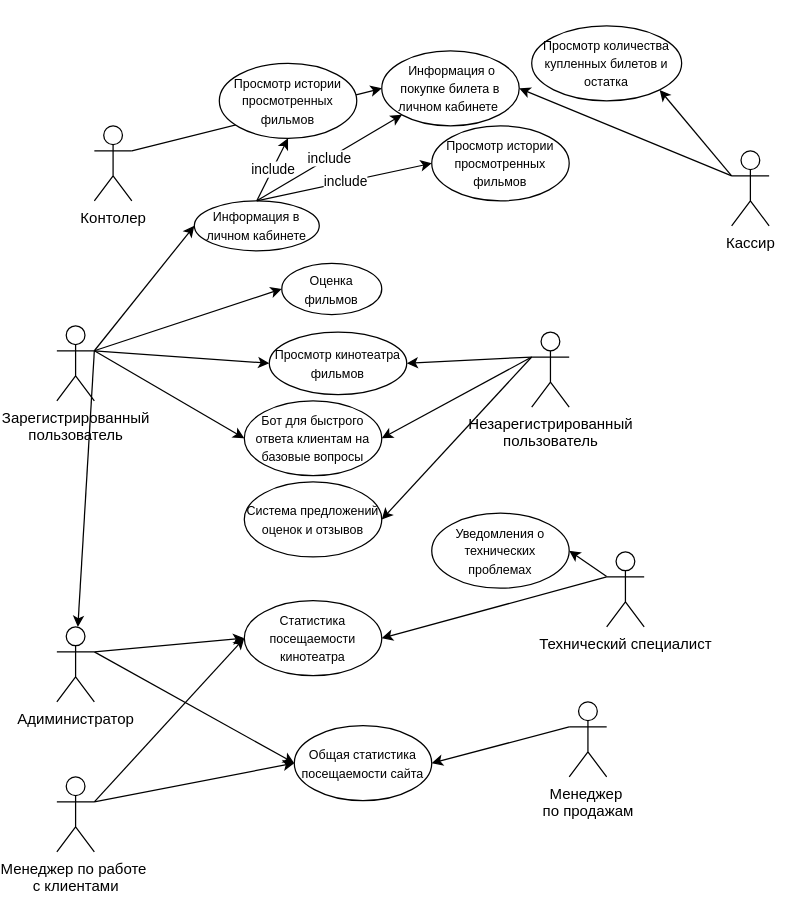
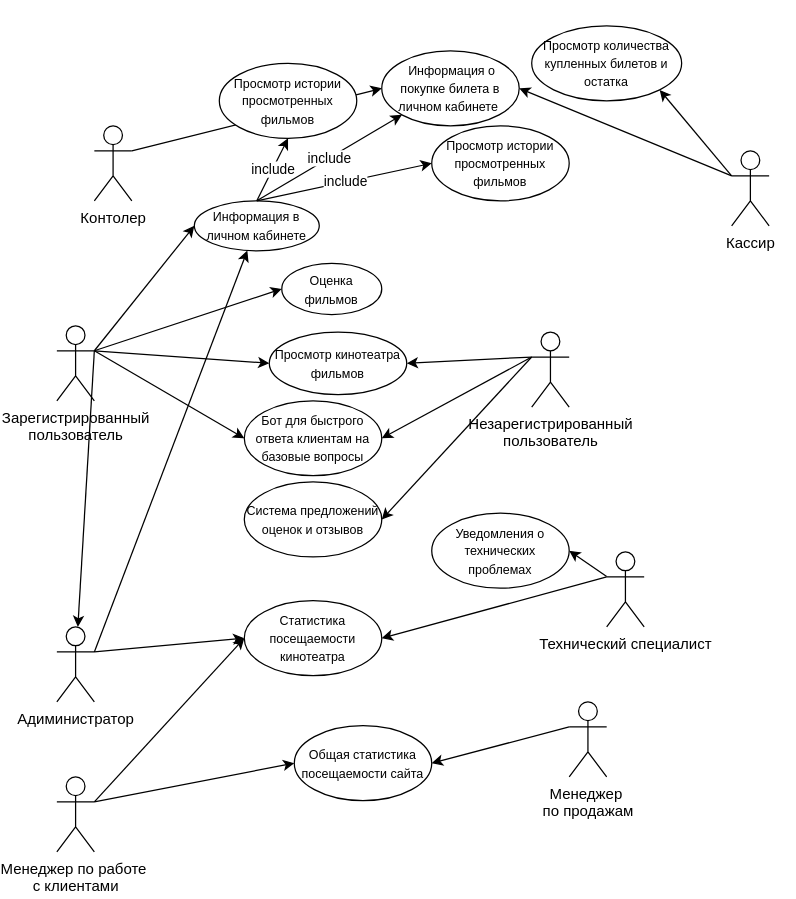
  <mxCell id="0" />
  <mxCell id="1" parent="0" />
  <mxCell id="2" value="" style="endArrow=classic;html=1;rounded=0;entryX=0;entryY=0.5;entryDx=0;entryDy=0;exitX=1;exitY=0.333;exitDx=0;exitDy=0;exitPerimeter=0;" edge="1" parent="1" source="15" target="21"><mxGeometry width="50" height="50" relative="1" as="geometry"><mxPoint x="-40" y="170" as="sourcePoint" /><mxPoint x="10" y="120" as="targetPoint" /></mxGeometry></mxCell>
  <mxCell id="3" value="Зарегистрированный&lt;div&gt;пользователь&lt;/div&gt;" style="shape=umlActor;verticalLabelPosition=bottom;verticalAlign=top;html=1;outlineConnect=0;" parent="1" vertex="1"><mxGeometry x="20" y="260" width="30" height="60" as="geometry" /></mxCell>
  <mxCell id="4" value="Незарегистрированный&lt;div&gt;пользователь&lt;/div&gt;" style="shape=umlActor;verticalLabelPosition=bottom;verticalAlign=top;html=1;outlineConnect=0;" parent="1" vertex="1"><mxGeometry x="400" y="265" width="30" height="60" as="geometry" /></mxCell>
  <mxCell id="5" value="&lt;font style=&quot;font-size: 10px;&quot;&gt;Оценка фильмов&lt;/font&gt;" style="ellipse;whiteSpace=wrap;html=1;" parent="1" vertex="1"><mxGeometry x="200" y="210" width="80" height="41" as="geometry" /></mxCell>
  <mxCell id="6" value="&lt;font style=&quot;font-size: 10px;&quot;&gt;Статистика посещаемости кинотеатра&lt;/font&gt;" style="ellipse;whiteSpace=wrap;html=1;" parent="1" vertex="1"><mxGeometry x="170" y="480" width="110" height="60" as="geometry" /></mxCell>
  <mxCell id="7" value="&lt;font style=&quot;font-size: 10px;&quot;&gt;Просмотр количества купленных билетов и остатка&lt;/font&gt;" style="ellipse;whiteSpace=wrap;html=1;" parent="1" vertex="1"><mxGeometry x="400" y="20" width="120" height="60" as="geometry" /></mxCell>
  <mxCell id="8" value="&lt;font style=&quot;font-size: 10px;&quot;&gt;Система предложений оценок и отзывов&lt;/font&gt;" style="ellipse;whiteSpace=wrap;html=1;" parent="1" vertex="1"><mxGeometry x="170" y="385" width="110" height="60" as="geometry" /></mxCell>
  <mxCell id="9" value="&lt;font style=&quot;font-size: 10px;&quot;&gt;Бот для быстрого ответа клиентам на базовые вопросы&lt;/font&gt;" style="ellipse;whiteSpace=wrap;html=1;" parent="1" vertex="1"><mxGeometry x="170" y="320" width="110" height="60" as="geometry" /></mxCell>
  <mxCell id="10" value="&lt;font style=&quot;font-size: 10px;&quot;&gt;Общая статистика посещаемости сайта&lt;/font&gt;" style="ellipse;whiteSpace=wrap;html=1;" parent="1" vertex="1"><mxGeometry x="210" y="580" width="110" height="60" as="geometry" /></mxCell>
  <mxCell id="11" value="&lt;font style=&quot;font-size: 10px;&quot;&gt;Уведомления о технических проблемах&lt;/font&gt;" style="ellipse;whiteSpace=wrap;html=1;" parent="1" vertex="1"><mxGeometry x="320" y="410" width="110" height="60" as="geometry" /></mxCell>
  <mxCell id="12" value="&lt;font style=&quot;font-size: 10px;&quot;&gt;Просмотр кинотеатра фильмов&lt;/font&gt;" style="ellipse;whiteSpace=wrap;html=1;" parent="1" vertex="1"><mxGeometry x="190" y="265" width="110" height="50" as="geometry" /></mxCell>
  <mxCell id="13" value="Адиминистратор" style="shape=umlActor;verticalLabelPosition=bottom;verticalAlign=top;html=1;outlineConnect=0;" parent="1" vertex="1"><mxGeometry x="20" y="501" width="30" height="60" as="geometry" /></mxCell>
  <mxCell id="14" value="Кассир" style="shape=umlActor;verticalLabelPosition=bottom;verticalAlign=top;html=1;outlineConnect=0;" parent="1" vertex="1"><mxGeometry x="560" y="120" width="30" height="60" as="geometry" /></mxCell>
  <mxCell id="15" value="Контолер" style="shape=umlActor;verticalLabelPosition=bottom;verticalAlign=top;html=1;outlineConnect=0;" parent="1" vertex="1"><mxGeometry x="50" y="100" width="30" height="60" as="geometry" /></mxCell>
  <mxCell id="16" value="Менеджер&amp;nbsp;&lt;div&gt;по продажам&lt;/div&gt;" style="shape=umlActor;verticalLabelPosition=bottom;verticalAlign=top;html=1;outlineConnect=0;" parent="1" vertex="1"><mxGeometry x="430" y="561" width="30" height="60" as="geometry" /></mxCell>
  <mxCell id="17" value="Менеджер по работе&amp;nbsp;&lt;div&gt;с клиентами&lt;/div&gt;" style="shape=umlActor;verticalLabelPosition=bottom;verticalAlign=top;html=1;outlineConnect=0;" parent="1" vertex="1"><mxGeometry x="20" y="621" width="30" height="60" as="geometry" /></mxCell>
  <mxCell id="18" value="Технический специалист" style="shape=umlActor;verticalLabelPosition=bottom;verticalAlign=top;html=1;outlineConnect=0;" parent="1" vertex="1"><mxGeometry x="460" y="441" width="30" height="60" as="geometry" /></mxCell>
  <mxCell id="19" value="&lt;span style=&quot;font-size: 10px;&quot;&gt;Информация в личном кабинете&lt;/span&gt;" style="ellipse;whiteSpace=wrap;html=1;" parent="1" vertex="1"><mxGeometry x="130" y="160" width="100" height="40" as="geometry" /></mxCell>
  <mxCell id="20" value="&lt;span style=&quot;font-size: 10px;&quot;&gt;Просмотр истории просмотренных фильмов&lt;/span&gt;" style="ellipse;whiteSpace=wrap;html=1;" parent="1" vertex="1"><mxGeometry x="320" y="100" width="110" height="60" as="geometry" /></mxCell>
  <mxCell id="21" value="&lt;span style=&quot;font-size: 10px;&quot;&gt;&amp;nbsp;Информация о покупке билета в личном кабинете&amp;nbsp;&lt;/span&gt;" style="ellipse;whiteSpace=wrap;html=1;" parent="1" vertex="1"><mxGeometry x="280" y="40" width="110" height="60" as="geometry" /></mxCell>
  <mxCell id="22" value="&lt;span style=&quot;font-size: 10px;&quot;&gt;Просмотр истории просмотренных фильмов&lt;/span&gt;" style="ellipse;whiteSpace=wrap;html=1;" parent="1" vertex="1"><mxGeometry x="150" y="50" width="110" height="60" as="geometry" /></mxCell>
  <mxCell id="23" value="" style="endArrow=classic;html=1;rounded=0;entryX=1;entryY=1;entryDx=0;entryDy=0;exitX=0;exitY=0.333;exitDx=0;exitDy=0;exitPerimeter=0;" edge="1" parent="1" source="14" target="7"><mxGeometry width="50" height="50" relative="1" as="geometry"><mxPoint x="610" y="230" as="sourcePoint" /><mxPoint x="660" y="180" as="targetPoint" /></mxGeometry></mxCell>
  <mxCell id="24" value="" style="endArrow=classic;html=1;rounded=0;entryX=1;entryY=0.5;entryDx=0;entryDy=0;exitX=0;exitY=0.333;exitDx=0;exitDy=0;exitPerimeter=0;" edge="1" parent="1" source="14" target="21"><mxGeometry width="50" height="50" relative="1" as="geometry"><mxPoint x="440" y="220" as="sourcePoint" /><mxPoint x="490" y="170" as="targetPoint" /></mxGeometry></mxCell>
  <mxCell id="25" value="" style="endArrow=classic;html=1;rounded=0;entryX=0;entryY=0.5;entryDx=0;entryDy=0;exitX=1;exitY=0.333;exitDx=0;exitDy=0;exitPerimeter=0;" edge="1" parent="1" source="3" target="19"><mxGeometry width="50" height="50" relative="1" as="geometry"><mxPoint x="30" y="290" as="sourcePoint" /><mxPoint x="80" y="240" as="targetPoint" /></mxGeometry></mxCell>
  <mxCell id="26" value="" style="endArrow=classic;html=1;rounded=0;entryX=0;entryY=0.5;entryDx=0;entryDy=0;exitX=1;exitY=0.333;exitDx=0;exitDy=0;exitPerimeter=0;" edge="1" parent="1" source="3" target="5"><mxGeometry width="50" height="50" relative="1" as="geometry"><mxPoint x="90" y="300" as="sourcePoint" /><mxPoint x="140" y="250" as="targetPoint" /></mxGeometry></mxCell>
  <mxCell id="27" value="" style="endArrow=classic;html=1;rounded=0;entryX=0;entryY=0.5;entryDx=0;entryDy=0;exitX=1;exitY=0.333;exitDx=0;exitDy=0;exitPerimeter=0;" edge="1" parent="1" source="3" target="12"><mxGeometry width="50" height="50" relative="1" as="geometry"><mxPoint x="100" y="310" as="sourcePoint" /><mxPoint x="150" y="260" as="targetPoint" /></mxGeometry></mxCell>
  <mxCell id="28" value="" style="endArrow=classic;html=1;rounded=0;exitX=1;exitY=0.333;exitDx=0;exitDy=0;exitPerimeter=0;entryX=0;entryY=0.5;entryDx=0;entryDy=0;" edge="1" parent="1" source="3" target="9"><mxGeometry width="50" height="50" relative="1" as="geometry"><mxPoint x="110" y="320" as="sourcePoint" /><mxPoint x="160" y="270" as="targetPoint" /></mxGeometry></mxCell>
  <mxCell id="29" value="" style="endArrow=classic;html=1;rounded=0;exitX=1;exitY=0.333;exitDx=0;exitDy=0;exitPerimeter=0;" edge="1" parent="1" source="3" target="13"><mxGeometry width="50" height="50" relative="1" as="geometry"><mxPoint x="120" y="330" as="sourcePoint" /><mxPoint x="170" y="280" as="targetPoint" /></mxGeometry></mxCell>
  <mxCell id="30" value="" style="endArrow=classic;html=1;rounded=0;entryX=1;entryY=0.5;entryDx=0;entryDy=0;exitX=0;exitY=0.333;exitDx=0;exitDy=0;exitPerimeter=0;" edge="1" parent="1" source="4" target="12"><mxGeometry width="50" height="50" relative="1" as="geometry"><mxPoint x="130" y="340" as="sourcePoint" /><mxPoint x="180" y="290" as="targetPoint" /></mxGeometry></mxCell>
  <mxCell id="31" value="" style="endArrow=classic;html=1;rounded=0;exitX=0;exitY=0.333;exitDx=0;exitDy=0;exitPerimeter=0;entryX=1;entryY=0.5;entryDx=0;entryDy=0;" edge="1" parent="1" source="4" target="8"><mxGeometry width="50" height="50" relative="1" as="geometry"><mxPoint x="140" y="350" as="sourcePoint" /><mxPoint x="190" y="300" as="targetPoint" /></mxGeometry></mxCell>
  <mxCell id="32" value="" style="endArrow=classic;html=1;rounded=0;exitX=0;exitY=0.333;exitDx=0;exitDy=0;exitPerimeter=0;entryX=1;entryY=0.5;entryDx=0;entryDy=0;" edge="1" parent="1" source="4" target="9"><mxGeometry width="50" height="50" relative="1" as="geometry"><mxPoint x="150" y="360" as="sourcePoint" /><mxPoint x="200" y="310" as="targetPoint" /></mxGeometry></mxCell>
  <mxCell id="33" value="" style="endArrow=classic;html=1;rounded=0;entryX=1;entryY=0.5;entryDx=0;entryDy=0;" edge="1" parent="1" source="18" target="11"><mxGeometry width="50" height="50" relative="1" as="geometry"><mxPoint x="160" y="370" as="sourcePoint" /><mxPoint x="210" y="320" as="targetPoint" /></mxGeometry></mxCell>
  <mxCell id="34" value="" style="endArrow=classic;html=1;rounded=0;entryX=1;entryY=0.5;entryDx=0;entryDy=0;exitX=0;exitY=0.333;exitDx=0;exitDy=0;exitPerimeter=0;" edge="1" parent="1" source="18" target="6"><mxGeometry width="50" height="50" relative="1" as="geometry"><mxPoint x="470" y="471" as="sourcePoint" /><mxPoint x="440" y="450" as="targetPoint" /></mxGeometry></mxCell>
  <mxCell id="35" value="" style="endArrow=classic;html=1;rounded=0;entryX=0;entryY=0.5;entryDx=0;entryDy=0;exitX=1;exitY=0.333;exitDx=0;exitDy=0;exitPerimeter=0;" edge="1" parent="1" source="13" target="6"><mxGeometry width="50" height="50" relative="1" as="geometry"><mxPoint x="480" y="481" as="sourcePoint" /><mxPoint x="450" y="460" as="targetPoint" /></mxGeometry></mxCell>
  <mxCell id="36" value="" style="endArrow=classic;html=1;rounded=0;entryX=0;entryY=0.5;entryDx=0;entryDy=0;exitX=1;exitY=0.333;exitDx=0;exitDy=0;exitPerimeter=0;" edge="1" parent="1" source="17" target="6"><mxGeometry width="50" height="50" relative="1" as="geometry"><mxPoint x="490" y="491" as="sourcePoint" /><mxPoint x="460" y="470" as="targetPoint" /></mxGeometry></mxCell>
- <mxCell id="37" value="" style="endArrow=classic;html=1;rounded=0;entryX=0;entryY=0.5;entryDx=0;entryDy=0;exitX=1;exitY=0.333;exitDx=0;exitDy=0;exitPerimeter=0;" edge="1" parent="1" source="13" target="10"><mxGeometry width="50" height="50" relative="1" as="geometry"><mxPoint x="500" y="501" as="sourcePoint" /><mxPoint x="470" y="480" as="targetPoint" /></mxGeometry></mxCell>
+ <mxCell id="37" value="" style="endArrow=classic;html=1;rounded=0;exitX=1;exitY=0.333;exitDx=0;exitDy=0;exitPerimeter=0;" edge="1" parent="1" source="13" target="19"><mxGeometry width="50" height="50" relative="1" as="geometry"><mxPoint x="500" y="501" as="sourcePoint" /><mxPoint x="470" y="480" as="targetPoint" /></mxGeometry></mxCell>
  <mxCell id="38" value="" style="endArrow=classic;html=1;rounded=0;entryX=0;entryY=0.5;entryDx=0;entryDy=0;exitX=1;exitY=0.333;exitDx=0;exitDy=0;exitPerimeter=0;" edge="1" parent="1" source="17" target="10"><mxGeometry width="50" height="50" relative="1" as="geometry"><mxPoint x="510" y="511" as="sourcePoint" /><mxPoint x="480" y="490" as="targetPoint" /></mxGeometry></mxCell>
  <mxCell id="39" value="" style="endArrow=classic;html=1;rounded=0;entryX=1;entryY=0.5;entryDx=0;entryDy=0;exitX=0;exitY=0.333;exitDx=0;exitDy=0;exitPerimeter=0;" edge="1" parent="1" source="16" target="10"><mxGeometry width="50" height="50" relative="1" as="geometry"><mxPoint x="60" y="651" as="sourcePoint" /><mxPoint x="220" y="620" as="targetPoint" /></mxGeometry></mxCell>
  <mxCell id="40" value="" style="endArrow=classic;html=1;rounded=0;exitX=0.5;exitY=0;exitDx=0;exitDy=0;entryX=0.5;entryY=1;entryDx=0;entryDy=0;" edge="1" parent="1" source="19" target="22"><mxGeometry relative="1" as="geometry"><mxPoint x="300" y="230" as="sourcePoint" /><mxPoint x="360" y="140" as="targetPoint" /></mxGeometry></mxCell>
  <mxCell id="41" value="include" style="edgeLabel;resizable=0;html=1;;align=center;verticalAlign=middle;" connectable="0" vertex="1" parent="40"><mxGeometry relative="1" as="geometry" /></mxCell>
  <mxCell id="42" value="" style="endArrow=classic;html=1;rounded=0;entryX=0;entryY=1;entryDx=0;entryDy=0;exitX=0.5;exitY=0;exitDx=0;exitDy=0;" edge="1" parent="1" source="19" target="21"><mxGeometry relative="1" as="geometry"><mxPoint x="310" y="240" as="sourcePoint" /><mxPoint x="370" y="150" as="targetPoint" /></mxGeometry></mxCell>
  <mxCell id="43" value="include" style="edgeLabel;resizable=0;html=1;;align=center;verticalAlign=middle;" connectable="0" vertex="1" parent="42"><mxGeometry relative="1" as="geometry" /></mxCell>
  <mxCell id="44" value="" style="endArrow=classic;html=1;rounded=0;exitX=0.5;exitY=0;exitDx=0;exitDy=0;entryX=0;entryY=0.5;entryDx=0;entryDy=0;" edge="1" parent="1" source="19" target="20"><mxGeometry relative="1" as="geometry"><mxPoint x="320" y="250" as="sourcePoint" /><mxPoint x="380" y="160" as="targetPoint" /></mxGeometry></mxCell>
  <mxCell id="45" value="include" style="edgeLabel;resizable=0;html=1;;align=center;verticalAlign=middle;" connectable="0" vertex="1" parent="44"><mxGeometry relative="1" as="geometry" /></mxCell>
